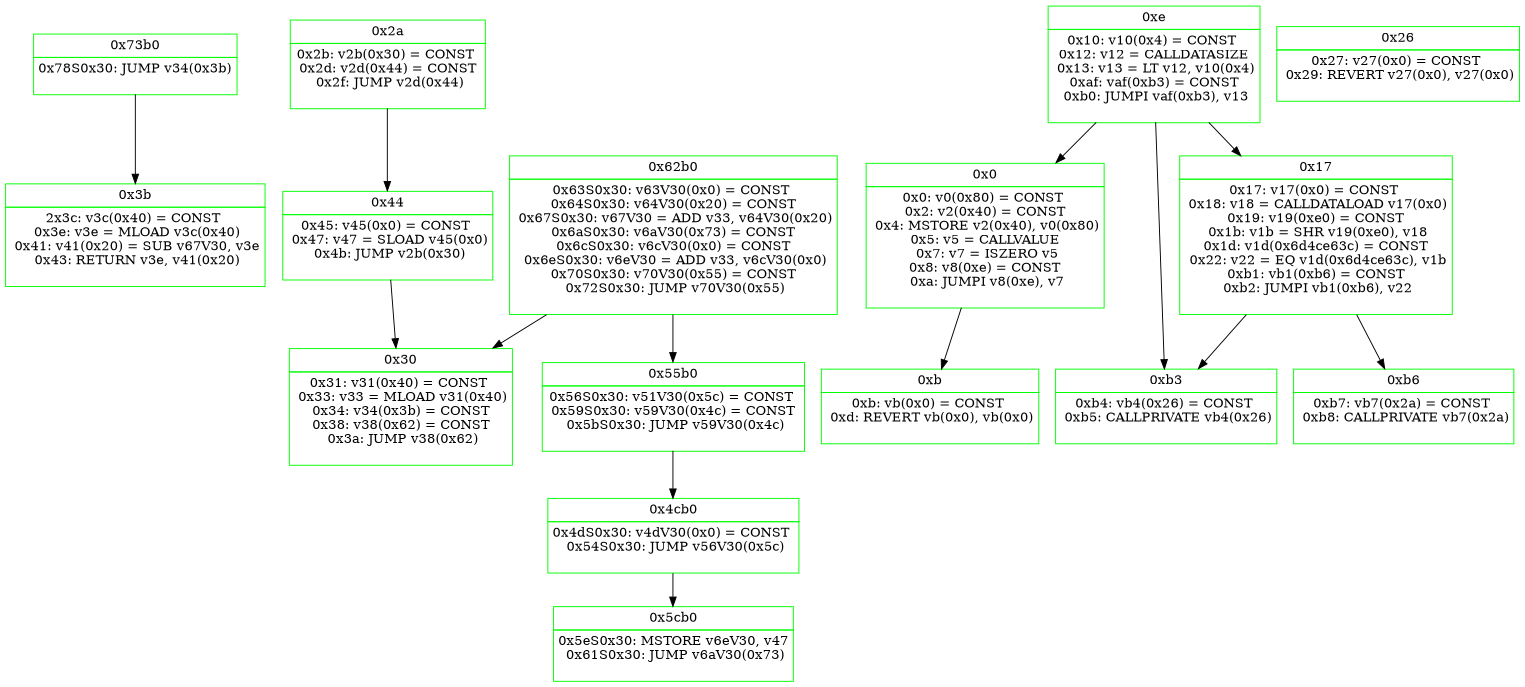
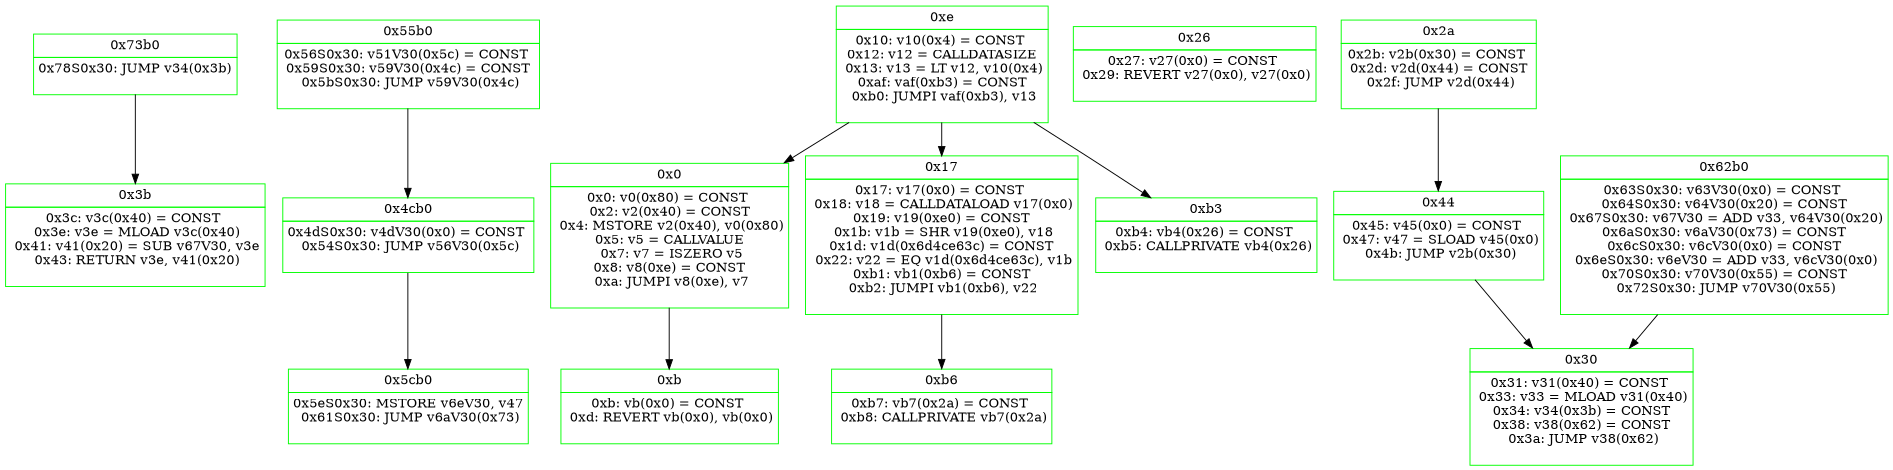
  digraph {
    node [color=green shape=plain]
-   n1 [label=<<TABLE BORDER="0" CELLBORDER="1" CELLSPACING="0" CELLPADDING="4"> <TR><TD>0x3b</TD></TR> <TR><TD>2x3c: v3c(0x40) = CONST <BR/> 0x3e: v3e = MLOAD v3c(0x40)<BR/> 0x41: v41(0x20) = SUB v67V30, v3e<BR/> 0x43: RETURN v3e, v41(0x20)<BR/> </TD></TR> </TABLE>>]
+   n1 [label=<<TABLE BORDER="0" CELLBORDER="1" CELLSPACING="0" CELLPADDING="4"> <TR><TD>0x3b</TD></TR> <TR><TD>0x3c: v3c(0x40) = CONST <BR/> 0x3e: v3e = MLOAD v3c(0x40)<BR/> 0x41: v41(0x20) = SUB v67V30, v3e<BR/> 0x43: RETURN v3e, v41(0x20)<BR/> </TD></TR> </TABLE>>]
    n2 [label=<<TABLE BORDER="0" CELLBORDER="1" CELLSPACING="0" CELLPADDING="4"> <TR><TD>0x73b0</TD></TR> <TR><TD>0x78S0x30: JUMP v34(0x3b)<BR/> </TD></TR> </TABLE>>]
    n3 [label=<<TABLE BORDER="0" CELLBORDER="1" CELLSPACING="0" CELLPADDING="4"> <TR><TD>0x5cb0</TD></TR> <TR><TD>0x5eS0x30: MSTORE v6eV30, v47<BR/> 0x61S0x30: JUMP v6aV30(0x73)<BR/> </TD></TR> </TABLE>>]
    n4 [label=<<TABLE BORDER="0" CELLBORDER="1" CELLSPACING="0" CELLPADDING="4"> <TR><TD>0x0</TD></TR> <TR><TD>0x0: v0(0x80) = CONST <BR/> 0x2: v2(0x40) = CONST <BR/> 0x4: MSTORE v2(0x40), v0(0x80)<BR/> 0x5: v5 = CALLVALUE <BR/> 0x7: v7 = ISZERO v5<BR/> 0x8: v8(0xe) = CONST <BR/> 0xa: JUMPI v8(0xe), v7<BR/> </TD></TR> </TABLE>>]
    n5 [label=<<TABLE BORDER="0" CELLBORDER="1" CELLSPACING="0" CELLPADDING="4"> <TR><TD>0xb</TD></TR> <TR><TD>0xb: vb(0x0) = CONST <BR/> 0xd: REVERT vb(0x0), vb(0x0)<BR/> </TD></TR> </TABLE>>]
    n6 [label=<<TABLE BORDER="0" CELLBORDER="1" CELLSPACING="0" CELLPADDING="4"> <TR><TD>0xe</TD></TR> <TR><TD>0x10: v10(0x4) = CONST <BR/> 0x12: v12 = CALLDATASIZE <BR/> 0x13: v13 = LT v12, v10(0x4)<BR/> 0xaf: vaf(0xb3) = CONST <BR/> 0xb0: JUMPI vaf(0xb3), v13<BR/> </TD></TR> </TABLE>>]
    n7 [label=<<TABLE BORDER="0" CELLBORDER="1" CELLSPACING="0" CELLPADDING="4"> <TR><TD>0x17</TD></TR> <TR><TD>0x17: v17(0x0) = CONST <BR/> 0x18: v18 = CALLDATALOAD v17(0x0)<BR/> 0x19: v19(0xe0) = CONST <BR/> 0x1b: v1b = SHR v19(0xe0), v18<BR/> 0x1d: v1d(0x6d4ce63c) = CONST <BR/> 0x22: v22 = EQ v1d(0x6d4ce63c), v1b<BR/> 0xb1: vb1(0xb6) = CONST <BR/> 0xb2: JUMPI vb1(0xb6), v22<BR/> </TD></TR> </TABLE>>]
    n8 [label=<<TABLE BORDER="0" CELLBORDER="1" CELLSPACING="0" CELLPADDING="4"> <TR><TD>0xb3</TD></TR> <TR><TD>0xb4: vb4(0x26) = CONST <BR/> 0xb5: CALLPRIVATE vb4(0x26)<BR/> </TD></TR> </TABLE>>]
    n9 [label=<<TABLE BORDER="0" CELLBORDER="1" CELLSPACING="0" CELLPADDING="4"> <TR><TD>0xb6</TD></TR> <TR><TD>0xb7: vb7(0x2a) = CONST <BR/> 0xb8: CALLPRIVATE vb7(0x2a)<BR/> </TD></TR> </TABLE>>]
    n10 [label=<<TABLE BORDER="0" CELLBORDER="1" CELLSPACING="0" CELLPADDING="4"> <TR><TD>0x26</TD></TR> <TR><TD>0x27: v27(0x0) = CONST <BR/> 0x29: REVERT v27(0x0), v27(0x0)<BR/> </TD></TR> </TABLE>>]
    n11 [label=<<TABLE BORDER="0" CELLBORDER="1" CELLSPACING="0" CELLPADDING="4"> <TR><TD>0x2a</TD></TR> <TR><TD>0x2b: v2b(0x30) = CONST <BR/> 0x2d: v2d(0x44) = CONST <BR/> 0x2f: JUMP v2d(0x44)<BR/> </TD></TR> </TABLE>>]
    n12 [label=<<TABLE BORDER="0" CELLBORDER="1" CELLSPACING="0" CELLPADDING="4"> <TR><TD>0x44</TD></TR> <TR><TD>0x45: v45(0x0) = CONST <BR/> 0x47: v47 = SLOAD v45(0x0)<BR/> 0x4b: JUMP v2b(0x30)<BR/> </TD></TR> </TABLE>>]
    n13 [label=<<TABLE BORDER="0" CELLBORDER="1" CELLSPACING="0" CELLPADDING="4"> <TR><TD>0x30</TD></TR> <TR><TD>0x31: v31(0x40) = CONST <BR/> 0x33: v33 = MLOAD v31(0x40)<BR/> 0x34: v34(0x3b) = CONST <BR/> 0x38: v38(0x62) = CONST <BR/> 0x3a: JUMP v38(0x62)<BR/> </TD></TR> </TABLE>>]
    n14 [label=<<TABLE BORDER="0" CELLBORDER="1" CELLSPACING="0" CELLPADDING="4"> <TR><TD>0x62b0</TD></TR> <TR><TD>0x63S0x30: v63V30(0x0) = CONST <BR/> 0x64S0x30: v64V30(0x20) = CONST <BR/> 0x67S0x30: v67V30 = ADD v33, v64V30(0x20)<BR/> 0x6aS0x30: v6aV30(0x73) = CONST <BR/> 0x6cS0x30: v6cV30(0x0) = CONST <BR/> 0x6eS0x30: v6eV30 = ADD v33, v6cV30(0x0)<BR/> 0x70S0x30: v70V30(0x55) = CONST <BR/> 0x72S0x30: JUMP v70V30(0x55)<BR/> </TD></TR> </TABLE>>]
    n15 [label=<<TABLE BORDER="0" CELLBORDER="1" CELLSPACING="0" CELLPADDING="4"> <TR><TD>0x55b0</TD></TR> <TR><TD>0x56S0x30: v51V30(0x5c) = CONST <BR/> 0x59S0x30: v59V30(0x4c) = CONST <BR/> 0x5bS0x30: JUMP v59V30(0x4c)<BR/> </TD></TR> </TABLE>>]
    n16 [label=<<TABLE BORDER="0" CELLBORDER="1" CELLSPACING="0" CELLPADDING="4"> <TR><TD>0x4cb0</TD></TR> <TR><TD>0x4dS0x30: v4dV30(0x0) = CONST <BR/> 0x54S0x30: JUMP v56V30(0x5c)<BR/> </TD></TR> </TABLE>>]
    n2 -> n1
    n4 -> n5
    n6 -> n4
    n6 -> n7
    n6 -> n8
-   n7 -> n8
    n7 -> n9
    n11 -> n12
    n12 -> n13
    n14 -> n13
-   n14 -> n15
    n15 -> n16
    n16 -> n3
  }
